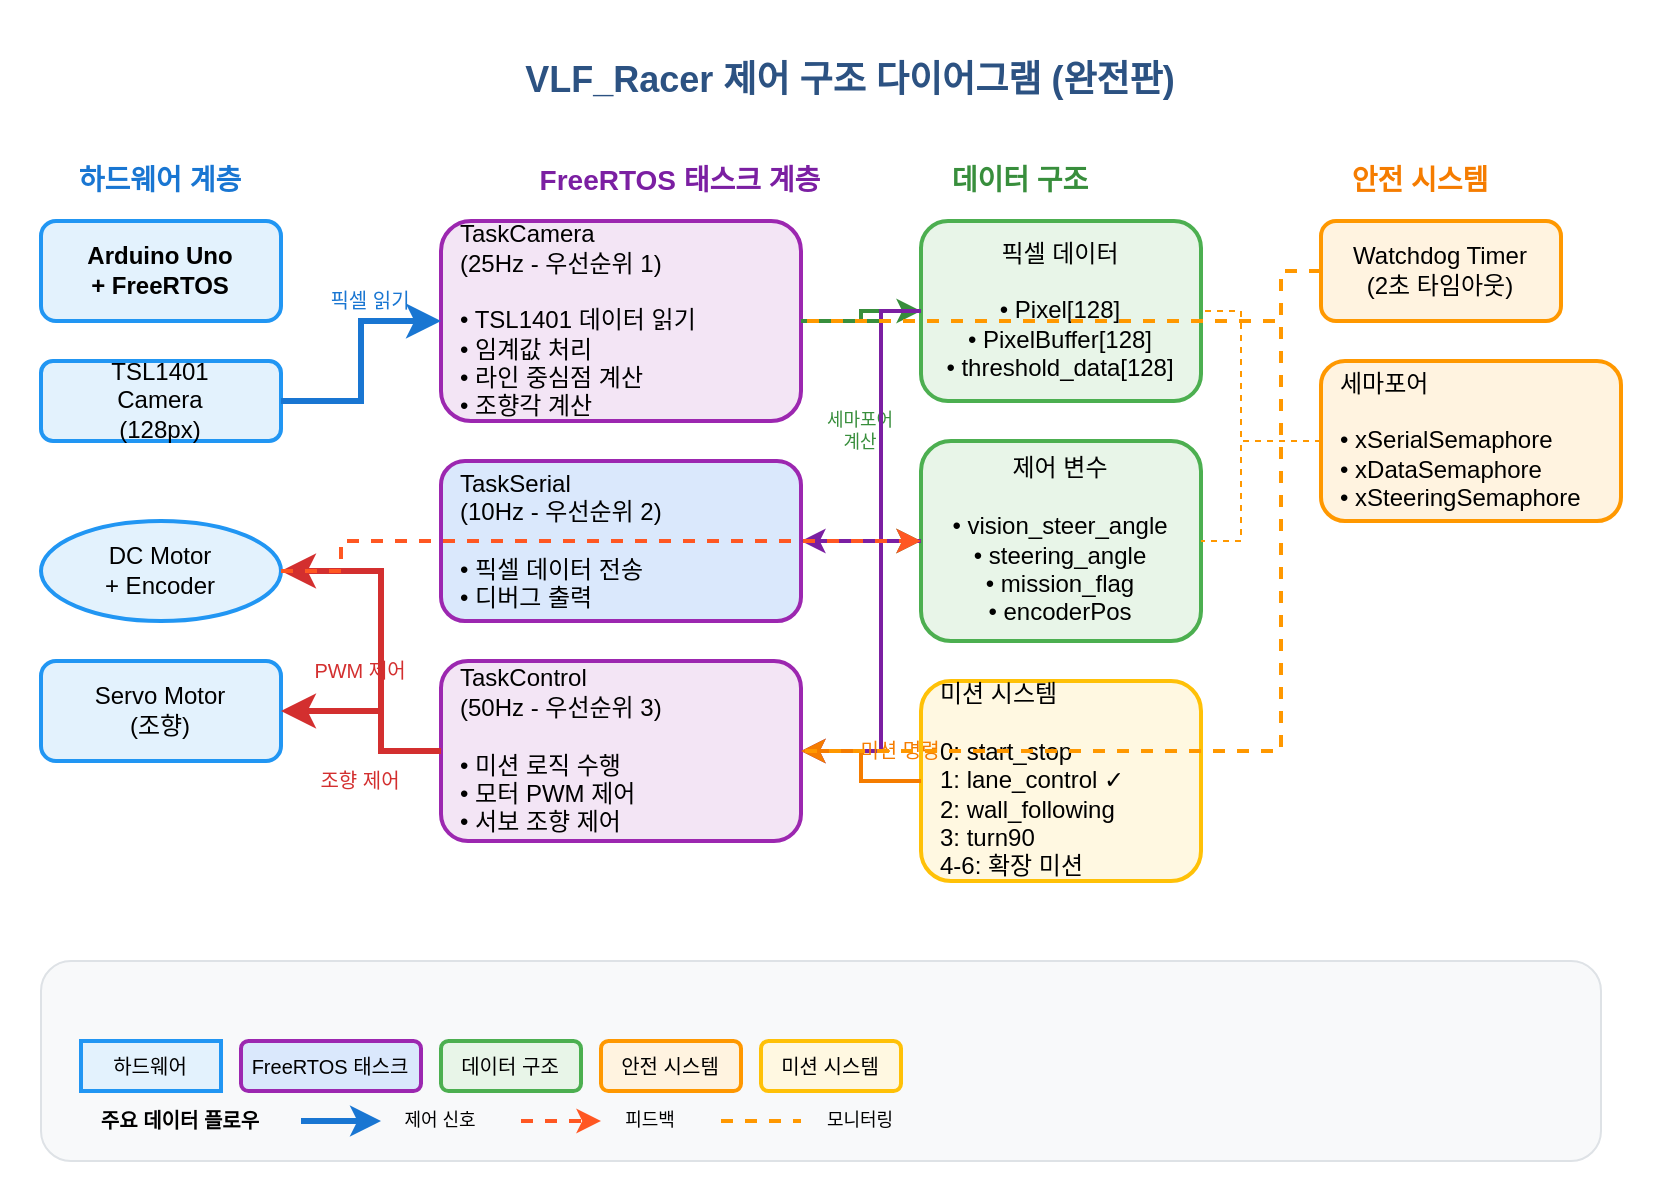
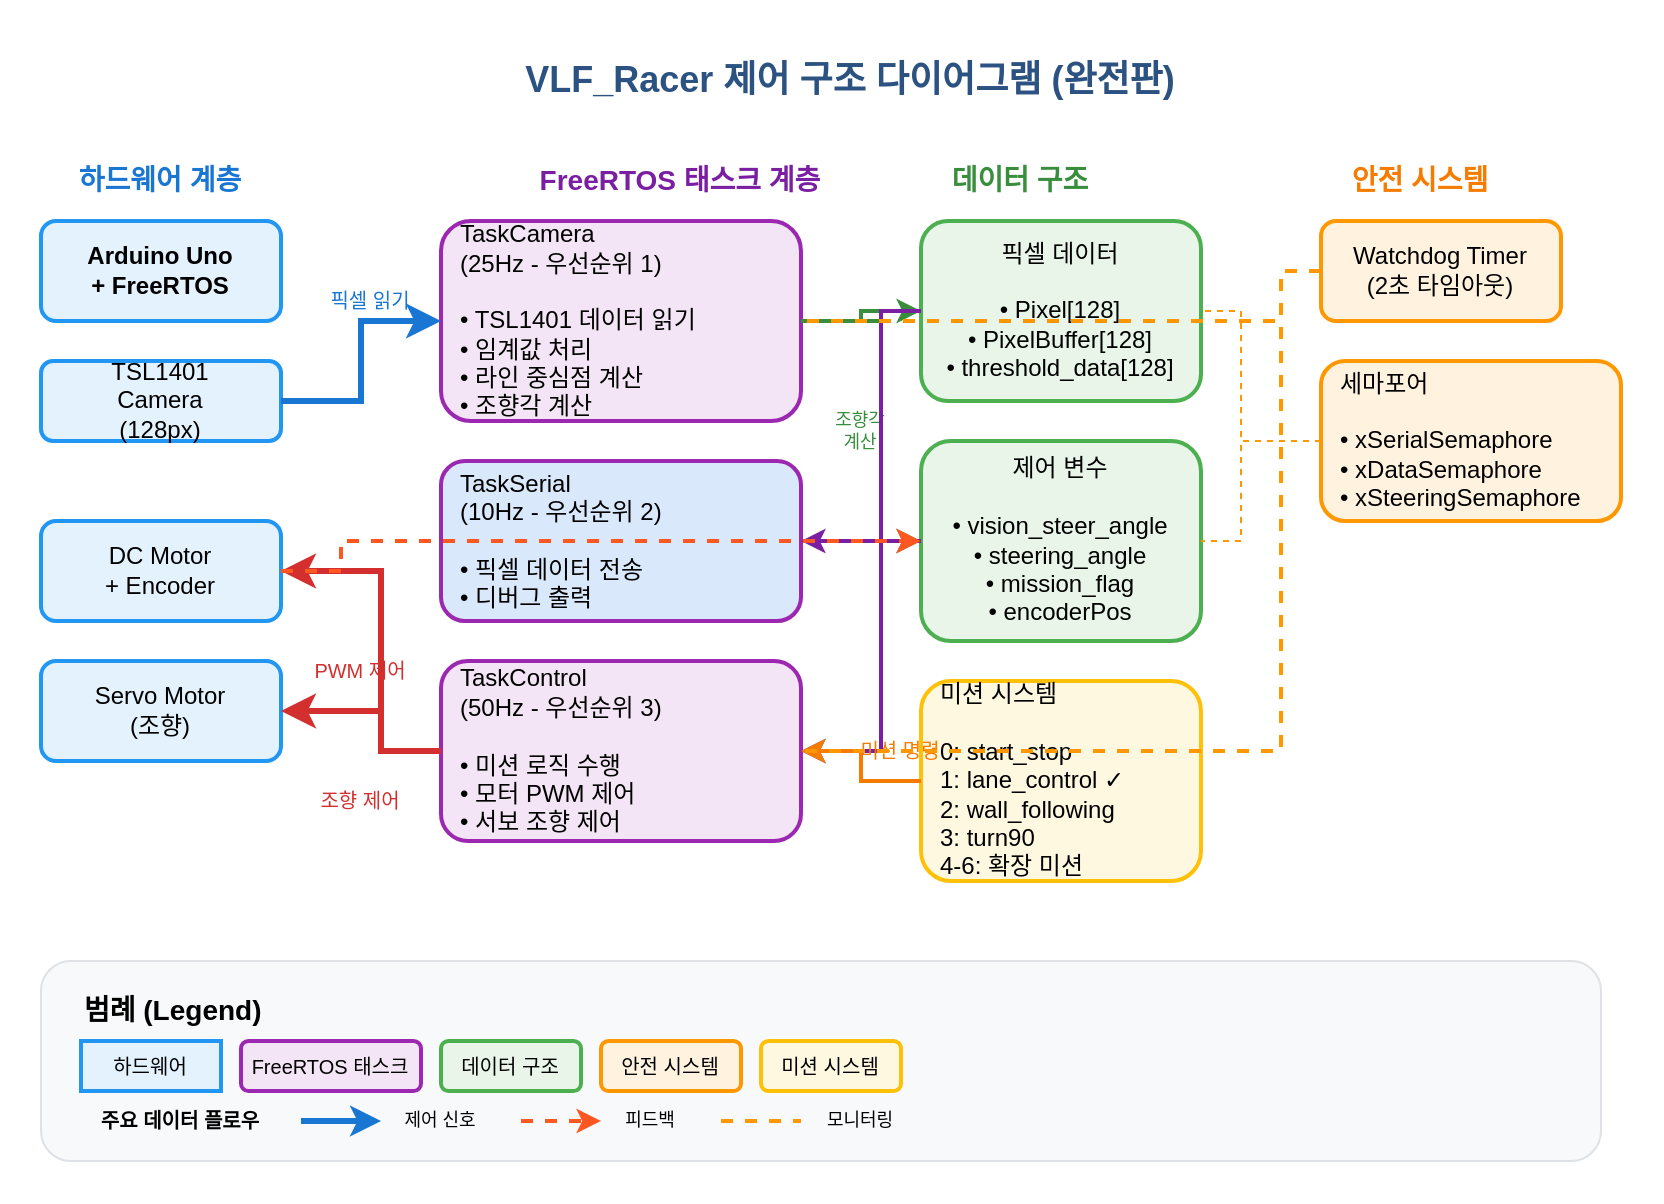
  <mxCell id="0" />
  <mxCell id="1" parent="0" />
  <mxCell id="2" value="VLF_Racer 제어 구조 다이어그램 (완전판)" style="text;html=1;strokeColor=none;fillColor=none;align=center;verticalAlign=middle;whiteSpace=wrap;rounded=0;fontSize=18;fontStyle=1;fontColor=#2c5282;" vertex="1" parent="1"><mxGeometry x="225" y="20" width="400" height="40" as="geometry" /></mxCell>
  <mxCell id="3" value="하드웨어 계층" style="text;html=1;strokeColor=none;fillColor=none;align=center;verticalAlign=middle;whiteSpace=wrap;rounded=0;fontSize=14;fontStyle=1;fontColor=#1976d2;" vertex="1" parent="1"><mxGeometry x="20" y="80" width="120" height="20" as="geometry" /></mxCell>
  <mxCell id="4" value="Arduino Uno&#10;+ FreeRTOS" style="rounded=1;whiteSpace=wrap;html=1;fillColor=#e3f2fd;strokeColor=#2196f3;strokeWidth=2;fontStyle=1;" vertex="1" parent="1"><mxGeometry x="20" y="110" width="120" height="50" as="geometry" /></mxCell>
  <mxCell id="5" value="TSL1401&#10;Camera&#10;(128px)" style="rounded=1;whiteSpace=wrap;html=1;fillColor=#e3f2fd;strokeColor=#2196f3;strokeWidth=2;" vertex="1" parent="1"><mxGeometry x="20" y="180" width="120" height="40" as="geometry" /></mxCell>
- <mxCell id="6" value="DC Motor&#10;+ Encoder" style="ellipse;whiteSpace=wrap;html=1;fillColor=#e3f2fd;strokeColor=#2196f3;strokeWidth=2;" vertex="1" parent="1"><mxGeometry x="20" y="260" width="120" height="50" as="geometry" /></mxCell>
+ <mxCell id="6" value="DC Motor&#10;+ Encoder" style="rounded=1;whiteSpace=wrap;html=1;fillColor=#e3f2fd;strokeColor=#2196f3;strokeWidth=2;" vertex="1" parent="1"><mxGeometry x="20" y="260" width="120" height="50" as="geometry" /></mxCell>
  <mxCell id="7" value="Servo Motor&#10;(조향)" style="rounded=1;whiteSpace=wrap;html=1;fillColor=#e3f2fd;strokeColor=#2196f3;strokeWidth=2;" vertex="1" parent="1"><mxGeometry x="20" y="330" width="120" height="50" as="geometry" /></mxCell>
  <mxCell id="8" value="FreeRTOS 태스크 계층" style="text;html=1;strokeColor=none;fillColor=none;align=center;verticalAlign=middle;whiteSpace=wrap;rounded=0;fontSize=14;fontStyle=1;fontColor=#7b1fa2;" vertex="1" parent="1"><mxGeometry x="260" y="80" width="160" height="20" as="geometry" /></mxCell>
  <mxCell id="9" value="TaskCamera&#10;(25Hz - 우선순위 1)&#10;&#10;• TSL1401 데이터 읽기&#10;• 임계값 처리&#10;• 라인 중심점 계산&#10;• 조향각 계산" style="rounded=1;whiteSpace=wrap;html=1;fillColor=#f3e5f5;strokeColor=#9c27b0;strokeWidth=2;align=left;spacingLeft=8;" vertex="1" parent="1"><mxGeometry x="220" y="110" width="180" height="100" as="geometry" /></mxCell>
  <mxCell id="10" value="TaskSerial&#10;(10Hz - 우선순위 2)&#10;&#10;• 픽셀 데이터 전송&#10;• 디버그 출력" style="rounded=1;whiteSpace=wrap;html=1;fillColor=#dae8fc;strokeColor=#9c27b0;strokeWidth=2;align=left;spacingLeft=8;" vertex="1" parent="1"><mxGeometry x="220" y="230" width="180" height="80" as="geometry" /></mxCell>
  <mxCell id="11" value="TaskControl&#10;(50Hz - 우선순위 3)&#10;&#10;• 미션 로직 수행&#10;• 모터 PWM 제어&#10;• 서보 조향 제어" style="rounded=1;whiteSpace=wrap;html=1;fillColor=#f3e5f5;strokeColor=#9c27b0;strokeWidth=2;align=left;spacingLeft=8;" vertex="1" parent="1"><mxGeometry x="220" y="330" width="180" height="90" as="geometry" /></mxCell>
  <mxCell id="12" value="데이터 구조" style="text;html=1;strokeColor=none;fillColor=none;align=center;verticalAlign=middle;whiteSpace=wrap;rounded=0;fontSize=14;fontStyle=1;fontColor=#388e3c;" vertex="1" parent="1"><mxGeometry x="460" y="80" width="100" height="20" as="geometry" /></mxCell>
  <mxCell id="13" value="픽셀 데이터&#10;&#10;• Pixel[128]&#10;• PixelBuffer[128]&#10;• threshold_data[128]" style="rounded=1;whiteSpace=wrap;html=1;fillColor=#e8f5e8;strokeColor=#4caf50;strokeWidth=2;" vertex="1" parent="1"><mxGeometry x="460" y="110" width="140" height="90" as="geometry" /></mxCell>
  <mxCell id="14" value="제어 변수&#10;&#10;• vision_steer_angle&#10;• steering_angle&#10;• mission_flag&#10;• encoderPos" style="rounded=1;whiteSpace=wrap;html=1;fillColor=#e8f5e8;strokeColor=#4caf50;strokeWidth=2;" vertex="1" parent="1"><mxGeometry x="460" y="220" width="140" height="100" as="geometry" /></mxCell>
  <mxCell id="15" value="안전 시스템" style="text;html=1;strokeColor=none;fillColor=none;align=center;verticalAlign=middle;whiteSpace=wrap;rounded=0;fontSize=14;fontStyle=1;fontColor=#f57c00;" vertex="1" parent="1"><mxGeometry x="660" y="80" width="100" height="20" as="geometry" /></mxCell>
  <mxCell id="16" value="Watchdog Timer&#10;(2초 타임아웃)" style="rounded=1;whiteSpace=wrap;html=1;fillColor=#fff3e0;strokeColor=#ff9800;strokeWidth=2;" vertex="1" parent="1"><mxGeometry x="660" y="110" width="120" height="50" as="geometry" /></mxCell>
  <mxCell id="17" value="세마포어&#10;&#10;• xSerialSemaphore&#10;• xDataSemaphore&#10;• xSteeringSemaphore" style="rounded=1;whiteSpace=wrap;html=1;fillColor=#fff3e0;strokeColor=#ff9800;strokeWidth=2;align=left;spacingLeft=8;" vertex="1" parent="1"><mxGeometry x="660" y="180" width="150" height="80" as="geometry" /></mxCell>
  <mxCell id="18" value="미션 시스템&#10;&#10;0: start_stop&#10;1: lane_control ✓&#10;2: wall_following&#10;3: turn90&#10;4-6: 확장 미션" style="rounded=1;whiteSpace=wrap;html=1;fillColor=#fff8e1;strokeColor=#ffc107;strokeWidth=2;align=left;spacingLeft=8;" vertex="1" parent="1"><mxGeometry x="460" y="340" width="140" height="100" as="geometry" /></mxCell>
  <mxCell id="19" style="edgeStyle=orthogonalEdgeStyle;rounded=0;orthogonalLoop=1;jettySize=auto;html=1;strokeColor=#1976d2;strokeWidth=3;endArrow=classic;endSize=8;" edge="1" parent="1" source="5" target="9"><mxGeometry relative="1" as="geometry" /></mxCell>
  <mxCell id="20" value="픽셀 읽기" style="text;html=1;strokeColor=none;fillColor=none;align=center;verticalAlign=middle;whiteSpace=wrap;rounded=0;fontSize=10;fontColor=#1976d2;" vertex="1" parent="1"><mxGeometry x="155" y="140" width="60" height="20" as="geometry" /></mxCell>
  <mxCell id="21" style="edgeStyle=orthogonalEdgeStyle;rounded=0;orthogonalLoop=1;jettySize=auto;html=1;strokeColor=#388e3c;strokeWidth=2;endArrow=classic;endSize=6;" edge="1" parent="1" source="9" target="13"><mxGeometry relative="1" as="geometry" /></mxCell>
  <mxCell id="22" style="edgeStyle=orthogonalEdgeStyle;rounded=0;orthogonalLoop=1;jettySize=auto;html=1;strokeColor=#388e3c;strokeWidth=2;endArrow=classic;endSize=6;" edge="1" parent="1" source="9" target="14"><mxGeometry relative="1" as="geometry"><Array as="points"><mxPoint x="440" y="160" /><mxPoint x="440" y="270" /></Array></mxGeometry></mxCell>
- <mxCell id="23" value="세마포어&#10;계산" style="text;html=1;strokeColor=none;fillColor=none;align=center;verticalAlign=middle;whiteSpace=wrap;rounded=0;fontSize=9;fontColor=#388e3c;" vertex="1" parent="1"><mxGeometry x="410" y="200" width="40" height="30" as="geometry" /></mxCell>
+ <mxCell id="23" value="조향각&#10;계산" style="text;html=1;strokeColor=none;fillColor=none;align=center;verticalAlign=middle;whiteSpace=wrap;rounded=0;fontSize=9;fontColor=#388e3c;" vertex="1" parent="1"><mxGeometry x="410" y="200" width="40" height="30" as="geometry" /></mxCell>
  <mxCell id="24" style="edgeStyle=orthogonalEdgeStyle;rounded=0;orthogonalLoop=1;jettySize=auto;html=1;strokeColor=#7b1fa2;strokeWidth=2;endArrow=classic;endSize=6;" edge="1" parent="1" source="13" target="10"><mxGeometry relative="1" as="geometry"><Array as="points"><mxPoint x="440" y="155" /><mxPoint x="440" y="270" /></Array></mxGeometry></mxCell>
  <mxCell id="25" style="edgeStyle=orthogonalEdgeStyle;rounded=0;orthogonalLoop=1;jettySize=auto;html=1;strokeColor=#7b1fa2;strokeWidth=2;endArrow=classic;endSize=6;" edge="1" parent="1" source="14" target="11"><mxGeometry relative="1" as="geometry"><Array as="points"><mxPoint x="440" y="270" /><mxPoint x="440" y="375" /></Array></mxGeometry></mxCell>
  <mxCell id="26" style="edgeStyle=orthogonalEdgeStyle;rounded=0;orthogonalLoop=1;jettySize=auto;html=1;strokeColor=#d32f2f;strokeWidth=3;endArrow=classic;endSize=8;" edge="1" parent="1" source="11" target="6"><mxGeometry relative="1" as="geometry"><Array as="points"><mxPoint x="190" y="375" /><mxPoint x="190" y="285" /></Array></mxGeometry></mxCell>
  <mxCell id="27" value="PWM 제어" style="text;html=1;strokeColor=none;fillColor=none;align=center;verticalAlign=middle;whiteSpace=wrap;rounded=0;fontSize=10;fontColor=#d32f2f;" vertex="1" parent="1"><mxGeometry x="150" y="325" width="60" height="20" as="geometry" /></mxCell>
  <mxCell id="28" style="edgeStyle=orthogonalEdgeStyle;rounded=0;orthogonalLoop=1;jettySize=auto;html=1;strokeColor=#d32f2f;strokeWidth=3;endArrow=classic;endSize=8;" edge="1" parent="1" source="11" target="7"><mxGeometry relative="1" as="geometry"><Array as="points"><mxPoint x="190" y="375" /><mxPoint x="190" y="355" /></Array></mxGeometry></mxCell>
- <mxCell id="29" value="조향 제어" style="text;html=1;strokeColor=none;fillColor=none;align=center;verticalAlign=middle;whiteSpace=wrap;rounded=0;fontSize=10;fontColor=#d32f2f;" vertex="1" parent="1"><mxGeometry x="150" y="380" width="60" height="20" as="geometry" /></mxCell>
+ <mxCell id="29" value="조향 제어" style="text;html=1;strokeColor=none;fillColor=none;align=center;verticalAlign=middle;whiteSpace=wrap;rounded=0;fontSize=10;fontColor=#d32f2f;" vertex="1" parent="1"><mxGeometry x="150" y="390" width="60" height="20" as="geometry" /></mxCell>
  <mxCell id="30" style="edgeStyle=orthogonalEdgeStyle;rounded=0;orthogonalLoop=1;jettySize=auto;html=1;strokeColor=#f57c00;strokeWidth=2;endArrow=classic;endSize=6;" edge="1" parent="1" source="18" target="11"><mxGeometry relative="1" as="geometry" /></mxCell>
  <mxCell id="31" value="미션 명령" style="text;html=1;strokeColor=none;fillColor=none;align=center;verticalAlign=middle;whiteSpace=wrap;rounded=0;fontSize=10;fontColor=#f57c00;" vertex="1" parent="1"><mxGeometry x="420" y="365" width="60" height="20" as="geometry" /></mxCell>
  <mxCell id="32" style="edgeStyle=orthogonalEdgeStyle;rounded=0;orthogonalLoop=1;jettySize=auto;html=1;strokeColor=#ff5722;strokeWidth=2;endArrow=classic;endSize=6;dashed=1;" edge="1" parent="1" source="6" target="14"><mxGeometry relative="1" as="geometry"><Array as="points"><mxPoint x="170" y="285" /><mxPoint x="170" y="270" /></Array></mxGeometry></mxCell>
  <mxCell id="33" style="edgeStyle=orthogonalEdgeStyle;rounded=0;orthogonalLoop=1;jettySize=auto;html=1;strokeColor=#ff9800;strokeWidth=2;endArrow=none;endSize=6;dashed=1;" edge="1" parent="1" source="16" target="9"><mxGeometry relative="1" as="geometry"><Array as="points"><mxPoint x="640" y="135" /><mxPoint x="640" y="160" /></Array></mxGeometry></mxCell>
  <mxCell id="34" style="edgeStyle=orthogonalEdgeStyle;rounded=0;orthogonalLoop=1;jettySize=auto;html=1;strokeColor=#ff9800;strokeWidth=2;endArrow=none;endSize=6;dashed=1;" edge="1" parent="1" source="16" target="11"><mxGeometry relative="1" as="geometry"><Array as="points"><mxPoint x="640" y="135" /><mxPoint x="640" y="375" /></Array></mxGeometry></mxCell>
  <mxCell id="35" style="edgeStyle=orthogonalEdgeStyle;rounded=0;orthogonalLoop=1;jettySize=auto;html=1;strokeColor=#ff9800;strokeWidth=1;endArrow=none;endSize=4;dashed=1;" edge="1" parent="1" source="17" target="13"><mxGeometry relative="1" as="geometry"><Array as="points"><mxPoint x="620" y="220" /><mxPoint x="620" y="155" /></Array></mxGeometry></mxCell>
  <mxCell id="36" style="edgeStyle=orthogonalEdgeStyle;rounded=0;orthogonalLoop=1;jettySize=auto;html=1;strokeColor=#ff9800;strokeWidth=1;endArrow=none;endSize=4;dashed=1;" edge="1" parent="1" source="17" target="14"><mxGeometry relative="1" as="geometry"><Array as="points"><mxPoint x="620" y="220" /><mxPoint x="620" y="270" /></Array></mxGeometry></mxCell>
  <mxCell id="37" value="" style="rounded=1;whiteSpace=wrap;html=1;fillColor=#f8f9fa;strokeColor=#dee2e6;strokeWidth=1;" vertex="1" parent="1"><mxGeometry x="20" y="480" width="780" height="100" as="geometry" /></mxCell>
+ <mxCell id="38" value="범례 (Legend)" style="text;html=1;strokeColor=none;fillColor=none;align=left;verticalAlign=top;whiteSpace=wrap;rounded=0;fontSize=14;fontStyle=1;" vertex="1" parent="1"><mxGeometry x="40" y="490" width="120" height="20" as="geometry" /></mxCell>
  <mxCell id="39" value="하드웨어" style="whiteSpace=wrap;html=1;fillColor=#e3f2fd;strokeColor=#2196f3;strokeWidth=2;fontSize=10;rounded=0;" vertex="1" parent="1"><mxGeometry x="40" y="520" width="70" height="25" as="geometry" /></mxCell>
- <mxCell id="40" value="FreeRTOS 태스크" style="rounded=1;whiteSpace=wrap;html=1;fillColor=#dae8fc;strokeColor=#9c27b0;strokeWidth=2;fontSize=10;" vertex="1" parent="1"><mxGeometry x="120" y="520" width="90" height="25" as="geometry" /></mxCell>
+ <mxCell id="40" value="FreeRTOS 태스크" style="rounded=1;whiteSpace=wrap;html=1;fillColor=#f3e5f5;strokeColor=#9c27b0;strokeWidth=2;fontSize=10;" vertex="1" parent="1"><mxGeometry x="120" y="520" width="90" height="25" as="geometry" /></mxCell>
  <mxCell id="41" value="데이터 구조" style="rounded=1;whiteSpace=wrap;html=1;fillColor=#e8f5e8;strokeColor=#4caf50;strokeWidth=2;fontSize=10;" vertex="1" parent="1"><mxGeometry x="220" y="520" width="70" height="25" as="geometry" /></mxCell>
  <mxCell id="42" value="안전 시스템" style="rounded=1;whiteSpace=wrap;html=1;fillColor=#fff3e0;strokeColor=#ff9800;strokeWidth=2;fontSize=10;" vertex="1" parent="1"><mxGeometry x="300" y="520" width="70" height="25" as="geometry" /></mxCell>
  <mxCell id="43" value="미션 시스템" style="rounded=1;whiteSpace=wrap;html=1;fillColor=#fff8e1;strokeColor=#ffc107;strokeWidth=2;fontSize=10;" vertex="1" parent="1"><mxGeometry x="380" y="520" width="70" height="25" as="geometry" /></mxCell>
  <mxCell id="44" value="주요 데이터 플로우" style="text;html=1;strokeColor=none;fillColor=none;align=center;verticalAlign=middle;whiteSpace=wrap;rounded=0;fontSize=10;fontStyle=1;" vertex="1" parent="1"><mxGeometry x="40" y="550" width="100" height="20" as="geometry" /></mxCell>
  <mxCell id="45" value="" style="endArrow=classic;html=1;rounded=0;strokeColor=#1976d2;strokeWidth=3;" edge="1" parent="1"><mxGeometry width="50" height="50" relative="1" as="geometry"><mxPoint x="150" y="560" as="sourcePoint" /><mxPoint x="190" y="560" as="targetPoint" /></mxGeometry></mxCell>
  <mxCell id="46" value="제어 신호" style="text;html=1;strokeColor=none;fillColor=none;align=center;verticalAlign=middle;whiteSpace=wrap;rounded=0;fontSize=9;" vertex="1" parent="1"><mxGeometry x="195" y="550" width="50" height="20" as="geometry" /></mxCell>
  <mxCell id="47" value="" style="endArrow=classic;html=1;rounded=0;strokeColor=#ff5722;strokeWidth=2;dashed=1;" edge="1" parent="1"><mxGeometry width="50" height="50" relative="1" as="geometry"><mxPoint x="260" y="560" as="sourcePoint" /><mxPoint x="300" y="560" as="targetPoint" /></mxGeometry></mxCell>
  <mxCell id="48" value="피드백" style="text;html=1;strokeColor=none;fillColor=none;align=center;verticalAlign=middle;whiteSpace=wrap;rounded=0;fontSize=9;" vertex="1" parent="1"><mxGeometry x="305" y="550" width="40" height="20" as="geometry" /></mxCell>
  <mxCell id="49" value="" style="endArrow=none;html=1;rounded=0;strokeColor=#ff9800;strokeWidth=2;dashed=1;" edge="1" parent="1"><mxGeometry width="50" height="50" relative="1" as="geometry"><mxPoint x="360" y="560" as="sourcePoint" /><mxPoint x="400" y="560" as="targetPoint" /></mxGeometry></mxCell>
  <mxCell id="50" value="모니터링" style="text;html=1;strokeColor=none;fillColor=none;align=center;verticalAlign=middle;whiteSpace=wrap;rounded=0;fontSize=9;" vertex="1" parent="1"><mxGeometry x="405" y="550" width="50" height="20" as="geometry" /></mxCell>
